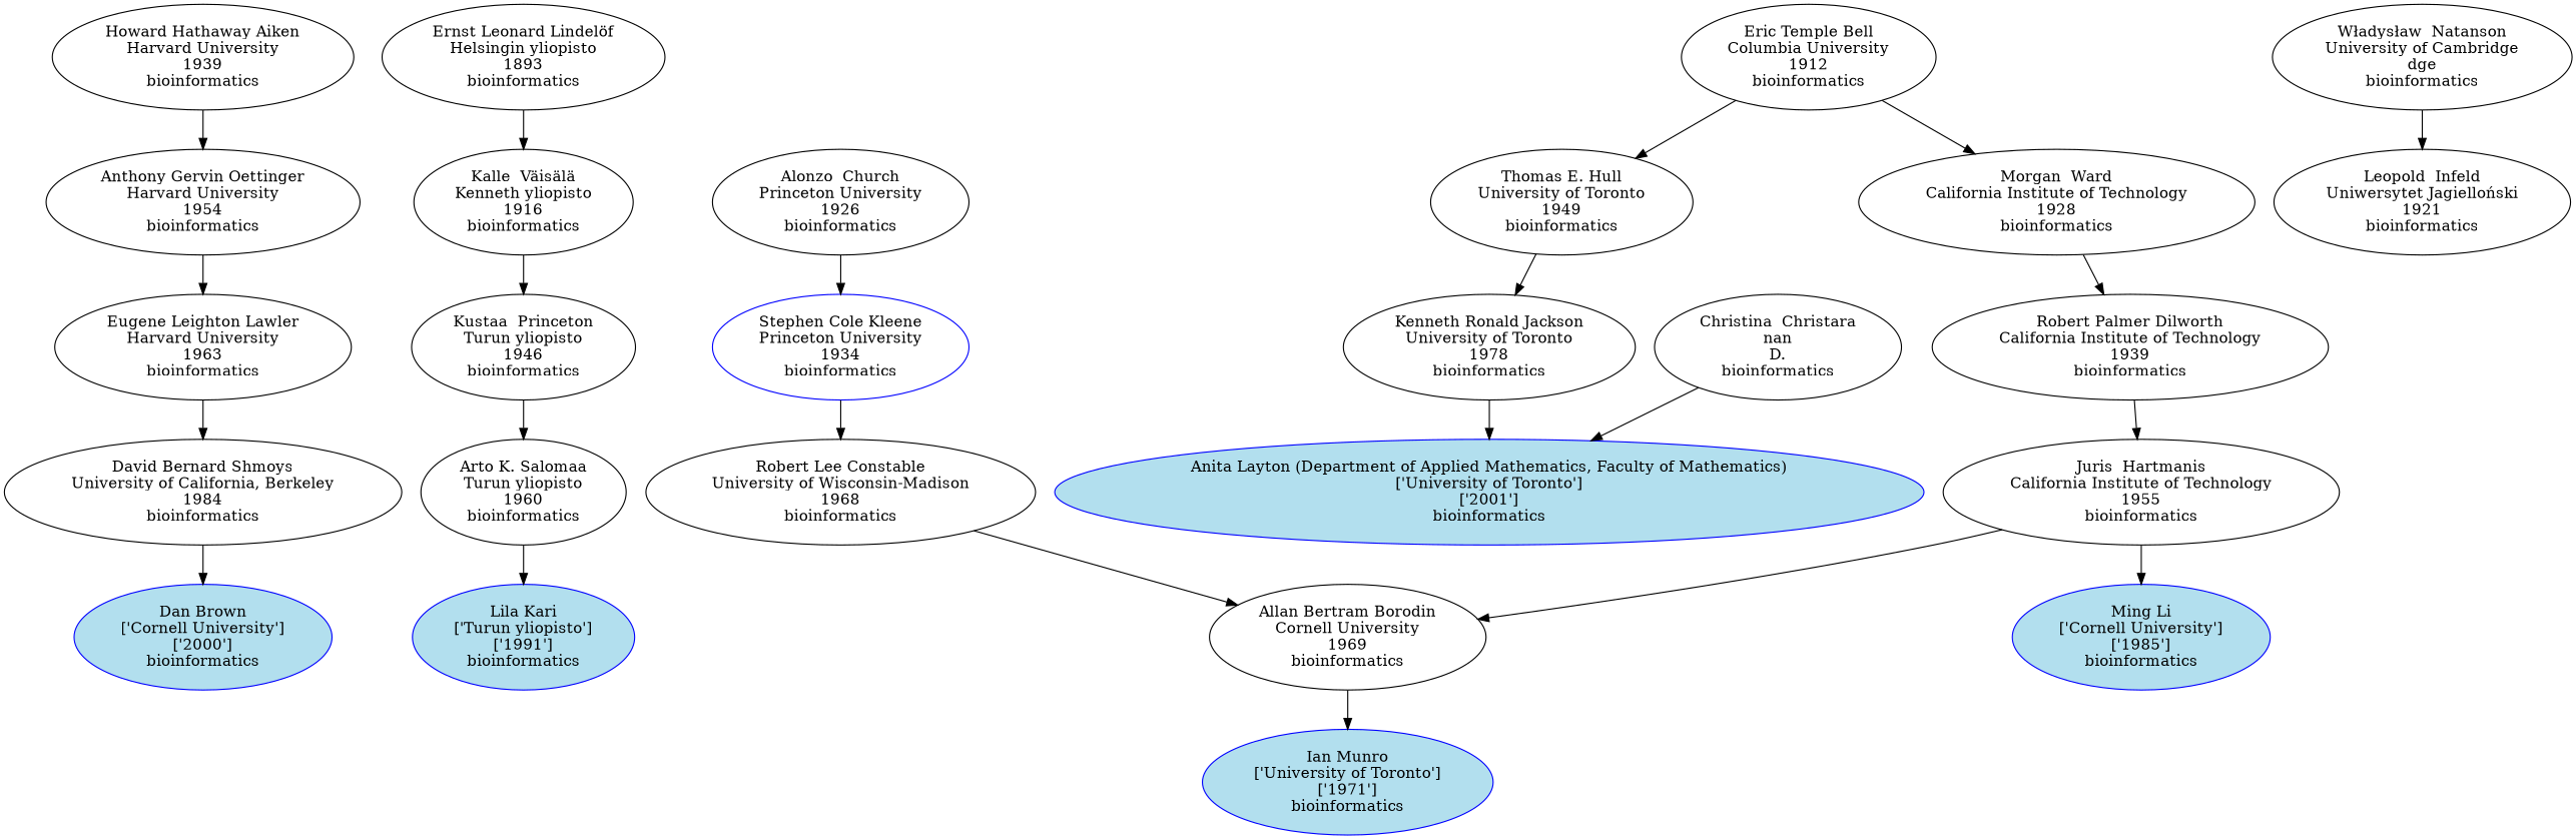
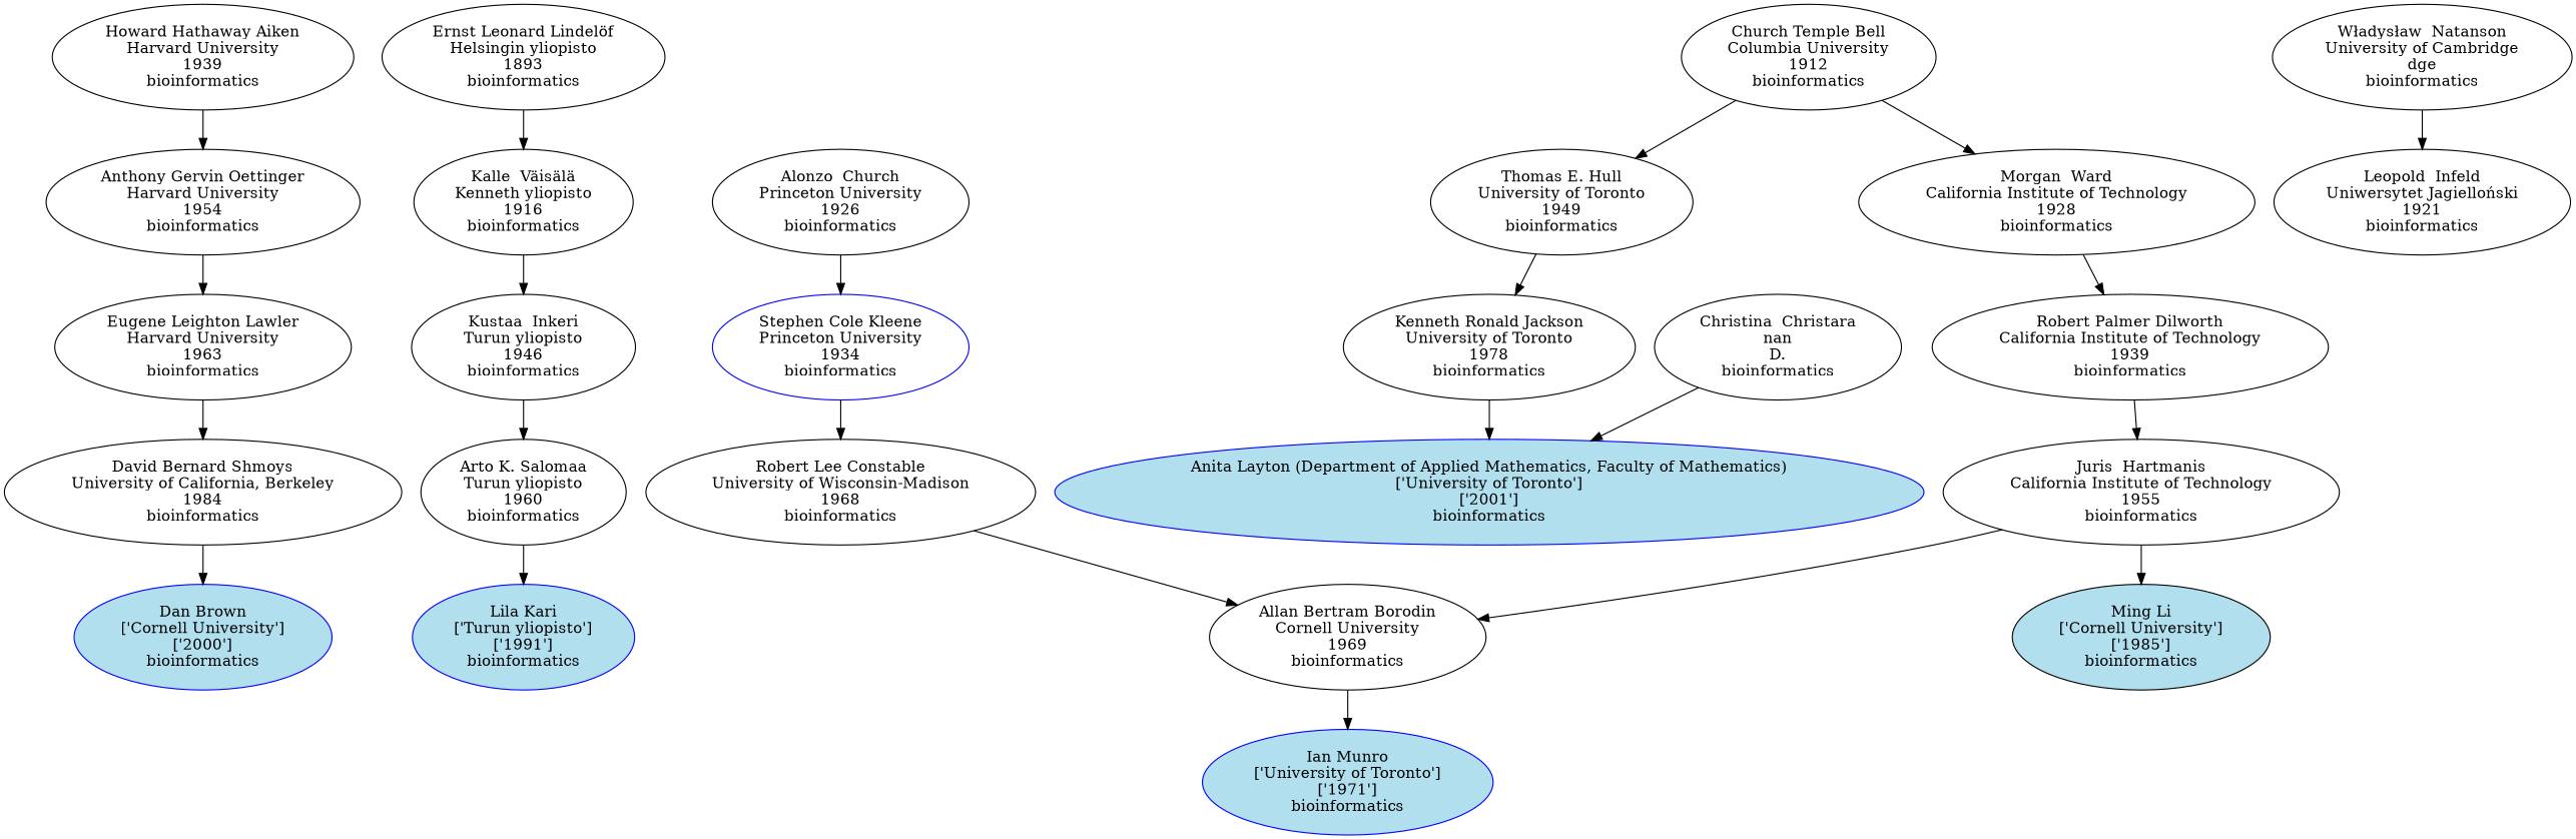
  digraph {
    n1 [color=blue fillcolor=lightblue2 label="​Dan Brown\n['Cornell University']\n['2000']\nbioinformatics" style=filled]
    n2 [color=blue fillcolor=lightblue2 label="Lila Kari\n['Turun yliopisto']\n['1991']\nbioinformatics" style=filled]
-   n3 [color=blue fillcolor=lightblue2 label="Ming Li\n['Cornell University']\n['1985']\nbioinformatics" style=filled]
+   n3 [color=black fillcolor=lightblue2 label="Ming Li\n['Cornell University']\n['1985']\nbioinformatics" style=filled]
    n4 [color=blue fillcolor=lightblue2 label="Ian Munro\n['University of Toronto']\n['1971']\nbioinformatics" style=filled]
    n5 [color=blue fillcolor=lightblue2 label="Anita Layton (Department of Applied Mathematics, Faculty of Mathematics)\n['University of Toronto']\n['2001']\nbioinformatics" style=filled]
    n6 [label="David Bernard Shmoys\nUniversity of California, Berkeley\n1984\nbioinformatics"]
    n7 [label="Arto K. Salomaa\nTurun yliopisto\n1960\nbioinformatics"]
    n8 [label="Juris  Hartmanis\nCalifornia Institute of Technology\n1955\nbioinformatics"]
    n9 [label="Allan Bertram Borodin\nCornell University\n1969\nbioinformatics"]
    n10 [label="Christina  Christara\nnan\nD.\nbioinformatics"]
    n11 [label="Kenneth Ronald Jackson\nUniversity of Toronto\n1978\nbioinformatics"]
    n12 [label="Eugene Leighton Lawler\nHarvard University\n1963\nbioinformatics"]
-   n13 [label="Kustaa  Princeton\nTurun yliopisto\n1946\nbioinformatics"]
+   n13 [label="Kustaa  Inkeri\nTurun yliopisto\n1946\nbioinformatics"]
    n14 [label="Robert Palmer Dilworth\nCalifornia Institute of Technology\n1939\nbioinformatics"]
    n15 [label="Robert Lee Constable\nUniversity of Wisconsin-Madison\n1968\nbioinformatics"]
    n16 [label="Thomas E. Hull\nUniversity of Toronto\n1949\nbioinformatics"]
    n17 [label="Anthony Gervin Oettinger\nHarvard University\n1954\nbioinformatics"]
    n18 [label="Kalle  Väisälä\nKenneth yliopisto\n1916\nbioinformatics"]
    n19 [label="Morgan  Ward\nCalifornia Institute of Technology\n1928\nbioinformatics"]
    n20 [color=blue label="Stephen Cole Kleene\nPrinceton University\n1934\nbioinformatics"]
    n21 [label="Leopold  Infeld\nUniwersytet Jagielloński\n1921\nbioinformatics"]
    n22 [label="Howard Hathaway Aiken\nHarvard University\n1939\nbioinformatics"]
    n23 [label="Ernst Leonard Lindelöf\nHelsingin yliopisto\n1893\nbioinformatics"]
-   n24 [label="Eric Temple Bell\nColumbia University\n1912\nbioinformatics"]
+   n24 [label="Church Temple Bell\nColumbia University\n1912\nbioinformatics"]
    n25 [label="Alonzo  Church\nPrinceton University\n1926\nbioinformatics"]
    n26 [label="Władysław  Natanson\nUniversity of Cambridge\ndge\nbioinformatics"]
    n6 -> n1
    n7 -> n2
    n8 -> n3
    n8 -> n9
    n9 -> n4
    n10 -> n5
    n11 -> n5
    n12 -> n6
    n13 -> n7
    n14 -> n8
    n15 -> n9
    n16 -> n11
    n17 -> n12
    n18 -> n13
    n19 -> n14
    n20 -> n15
    n22 -> n17
    n23 -> n18
    n24 -> n16
    n24 -> n19
    n25 -> n20
    n26 -> n21
  }
